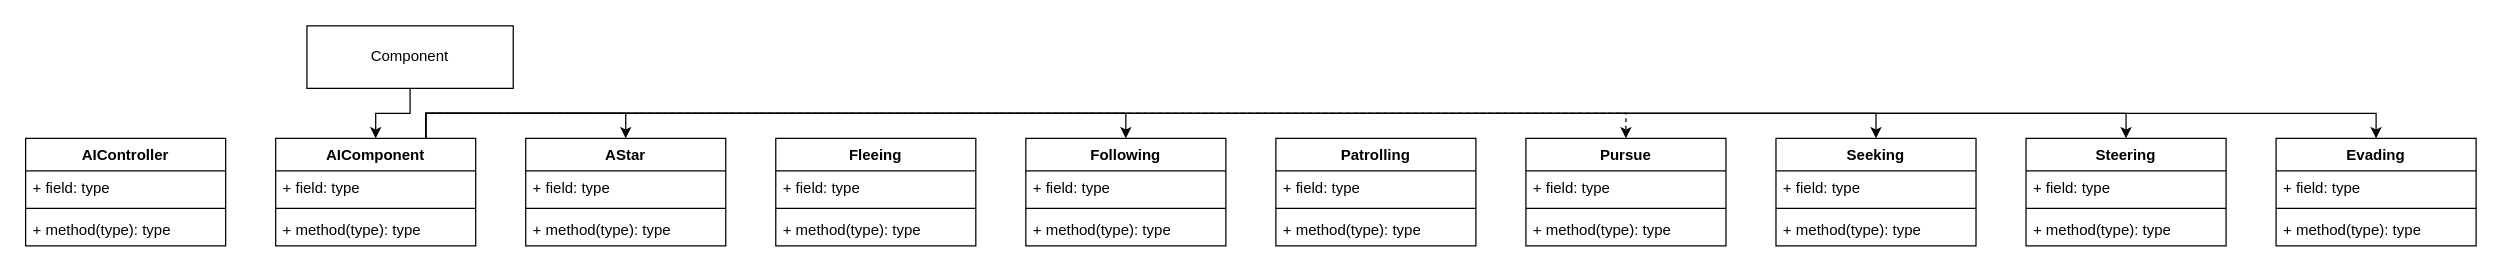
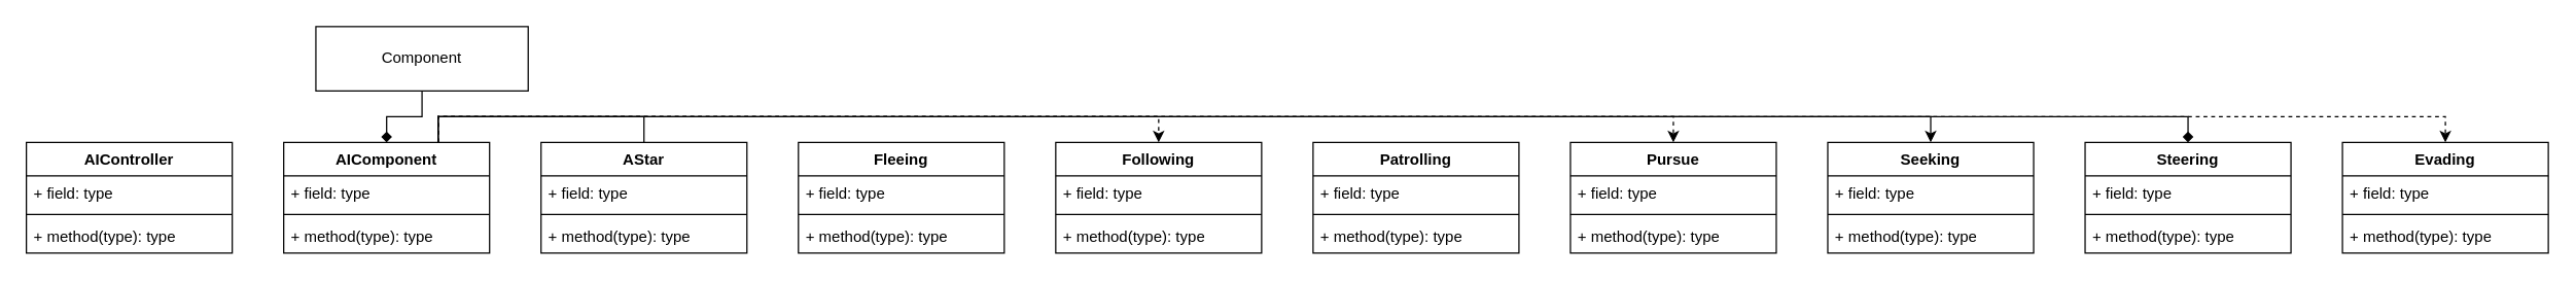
  <mxCell id="0" />
  <mxCell id="1" parent="0" />
- <mxCell id="2" style="edgeStyle=orthogonalEdgeStyle;rounded=0;orthogonalLoop=1;jettySize=auto;html=1;exitX=0.5;exitY=1;exitDx=0;exitDy=0;" edge="1" parent="1" source="3" target="14"><mxGeometry relative="1" as="geometry" /></mxCell>
+ <mxCell id="2" style="edgeStyle=orthogonalEdgeStyle;rounded=0;orthogonalLoop=1;jettySize=auto;html=1;exitX=0.5;exitY=1;exitDx=0;exitDy=0;endArrow=diamond;" edge="1" parent="1" source="3" target="14"><mxGeometry relative="1" as="geometry" /></mxCell>
  <mxCell id="3" value="Component" style="html=1;whiteSpace=wrap;" vertex="1" parent="1"><mxGeometry x="245" y="20" width="165" height="50" as="geometry" /></mxCell>
  <mxCell id="4" value="AIController" style="swimlane;fontStyle=1;align=center;verticalAlign=top;childLayout=stackLayout;horizontal=1;startSize=26;horizontalStack=0;resizeParent=1;resizeParentMax=0;resizeLast=0;collapsible=1;marginBottom=0;whiteSpace=wrap;html=1;" vertex="1" parent="1"><mxGeometry x="20" y="110" width="160" height="86" as="geometry" /></mxCell>
  <mxCell id="5" value="+ field: type" style="text;strokeColor=none;fillColor=none;align=left;verticalAlign=top;spacingLeft=4;spacingRight=4;overflow=hidden;rotatable=0;points=[[0,0.5],[1,0.5]];portConstraint=eastwest;whiteSpace=wrap;html=1;" vertex="1" parent="4"><mxGeometry y="26" width="160" height="26" as="geometry" /></mxCell>
  <mxCell id="6" value="" style="line;strokeWidth=1;fillColor=none;align=left;verticalAlign=middle;spacingTop=-1;spacingLeft=3;spacingRight=3;rotatable=0;labelPosition=right;points=[];portConstraint=eastwest;strokeColor=inherit;" vertex="1" parent="4"><mxGeometry y="52" width="160" height="8" as="geometry" /></mxCell>
  <mxCell id="7" value="+ method(type): type" style="text;strokeColor=none;fillColor=none;align=left;verticalAlign=top;spacingLeft=4;spacingRight=4;overflow=hidden;rotatable=0;points=[[0,0.5],[1,0.5]];portConstraint=eastwest;whiteSpace=wrap;html=1;" vertex="1" parent="4"><mxGeometry y="60" width="160" height="26" as="geometry" /></mxCell>
- <mxCell id="8" style="edgeStyle=orthogonalEdgeStyle;rounded=0;orthogonalLoop=1;jettySize=auto;html=1;exitX=0.75;exitY=0;exitDx=0;exitDy=0;entryX=0.5;entryY=0;entryDx=0;entryDy=0;" edge="1" parent="1" source="14" target="18"><mxGeometry relative="1" as="geometry" /></mxCell>
- <mxCell id="9" style="edgeStyle=orthogonalEdgeStyle;rounded=0;orthogonalLoop=1;jettySize=auto;html=1;exitX=0.75;exitY=0;exitDx=0;exitDy=0;entryX=0.5;entryY=0;entryDx=0;entryDy=0;" edge="1" parent="1" source="14" target="26"><mxGeometry relative="1" as="geometry" /></mxCell>
+ <mxCell id="8" style="edgeStyle=orthogonalEdgeStyle;rounded=0;orthogonalLoop=1;jettySize=auto;html=1;exitX=0.75;exitY=0;exitDx=0;exitDy=0;entryX=0.5;entryY=0;entryDx=0;entryDy=0;endArrow=none;" edge="1" parent="1" source="14" target="18"><mxGeometry relative="1" as="geometry" /></mxCell>
+ <mxCell id="9" style="edgeStyle=orthogonalEdgeStyle;rounded=0;orthogonalLoop=1;jettySize=auto;html=1;exitX=0.75;exitY=0;exitDx=0;exitDy=0;entryX=0.5;entryY=0;entryDx=0;entryDy=0;dashed=1;" edge="1" parent="1" source="14" target="26"><mxGeometry relative="1" as="geometry" /></mxCell>
  <mxCell id="10" style="edgeStyle=orthogonalEdgeStyle;rounded=0;orthogonalLoop=1;jettySize=auto;html=1;exitX=0.75;exitY=0;exitDx=0;exitDy=0;entryX=0.5;entryY=0;entryDx=0;entryDy=0;dashed=1;" edge="1" parent="1" source="14" target="34"><mxGeometry relative="1" as="geometry" /></mxCell>
  <mxCell id="11" style="edgeStyle=orthogonalEdgeStyle;rounded=0;orthogonalLoop=1;jettySize=auto;html=1;exitX=0.75;exitY=0;exitDx=0;exitDy=0;entryX=0.5;entryY=0;entryDx=0;entryDy=0;" edge="1" parent="1" source="14" target="38"><mxGeometry relative="1" as="geometry" /></mxCell>
- <mxCell id="12" style="edgeStyle=orthogonalEdgeStyle;rounded=0;orthogonalLoop=1;jettySize=auto;html=1;exitX=0.75;exitY=0;exitDx=0;exitDy=0;entryX=0.5;entryY=0;entryDx=0;entryDy=0;" edge="1" parent="1" source="14" target="42"><mxGeometry relative="1" as="geometry" /></mxCell>
- <mxCell id="13" style="edgeStyle=orthogonalEdgeStyle;rounded=0;orthogonalLoop=1;jettySize=auto;html=1;exitX=0.75;exitY=0;exitDx=0;exitDy=0;entryX=0.5;entryY=0;entryDx=0;entryDy=0;" edge="1" parent="1" source="14" target="46"><mxGeometry relative="1" as="geometry" /></mxCell>
+ <mxCell id="12" style="edgeStyle=orthogonalEdgeStyle;rounded=0;orthogonalLoop=1;jettySize=auto;html=1;exitX=0.75;exitY=0;exitDx=0;exitDy=0;entryX=0.5;entryY=0;entryDx=0;entryDy=0;endArrow=diamond;" edge="1" parent="1" source="14" target="42"><mxGeometry relative="1" as="geometry" /></mxCell>
+ <mxCell id="13" style="edgeStyle=orthogonalEdgeStyle;rounded=0;orthogonalLoop=1;jettySize=auto;html=1;exitX=0.75;exitY=0;exitDx=0;exitDy=0;entryX=0.5;entryY=0;entryDx=0;entryDy=0;dashed=1;" edge="1" parent="1" source="14" target="46"><mxGeometry relative="1" as="geometry" /></mxCell>
  <mxCell id="14" value="AIComponent" style="swimlane;fontStyle=1;align=center;verticalAlign=top;childLayout=stackLayout;horizontal=1;startSize=26;horizontalStack=0;resizeParent=1;resizeParentMax=0;resizeLast=0;collapsible=1;marginBottom=0;whiteSpace=wrap;html=1;" vertex="1" parent="1"><mxGeometry x="220" y="110" width="160" height="86" as="geometry" /></mxCell>
  <mxCell id="15" value="+ field: type" style="text;strokeColor=none;fillColor=none;align=left;verticalAlign=top;spacingLeft=4;spacingRight=4;overflow=hidden;rotatable=0;points=[[0,0.5],[1,0.5]];portConstraint=eastwest;whiteSpace=wrap;html=1;" vertex="1" parent="14"><mxGeometry y="26" width="160" height="26" as="geometry" /></mxCell>
  <mxCell id="16" value="" style="line;strokeWidth=1;fillColor=none;align=left;verticalAlign=middle;spacingTop=-1;spacingLeft=3;spacingRight=3;rotatable=0;labelPosition=right;points=[];portConstraint=eastwest;strokeColor=inherit;" vertex="1" parent="14"><mxGeometry y="52" width="160" height="8" as="geometry" /></mxCell>
  <mxCell id="17" value="+ method(type): type" style="text;strokeColor=none;fillColor=none;align=left;verticalAlign=top;spacingLeft=4;spacingRight=4;overflow=hidden;rotatable=0;points=[[0,0.5],[1,0.5]];portConstraint=eastwest;whiteSpace=wrap;html=1;" vertex="1" parent="14"><mxGeometry y="60" width="160" height="26" as="geometry" /></mxCell>
  <mxCell id="18" value="AStar" style="swimlane;fontStyle=1;align=center;verticalAlign=top;childLayout=stackLayout;horizontal=1;startSize=26;horizontalStack=0;resizeParent=1;resizeParentMax=0;resizeLast=0;collapsible=1;marginBottom=0;whiteSpace=wrap;html=1;" vertex="1" parent="1"><mxGeometry x="420" y="110" width="160" height="86" as="geometry" /></mxCell>
  <mxCell id="19" value="+ field: type" style="text;strokeColor=none;fillColor=none;align=left;verticalAlign=top;spacingLeft=4;spacingRight=4;overflow=hidden;rotatable=0;points=[[0,0.5],[1,0.5]];portConstraint=eastwest;whiteSpace=wrap;html=1;" vertex="1" parent="18"><mxGeometry y="26" width="160" height="26" as="geometry" /></mxCell>
  <mxCell id="20" value="" style="line;strokeWidth=1;fillColor=none;align=left;verticalAlign=middle;spacingTop=-1;spacingLeft=3;spacingRight=3;rotatable=0;labelPosition=right;points=[];portConstraint=eastwest;strokeColor=inherit;" vertex="1" parent="18"><mxGeometry y="52" width="160" height="8" as="geometry" /></mxCell>
  <mxCell id="21" value="+ method(type): type" style="text;strokeColor=none;fillColor=none;align=left;verticalAlign=top;spacingLeft=4;spacingRight=4;overflow=hidden;rotatable=0;points=[[0,0.5],[1,0.5]];portConstraint=eastwest;whiteSpace=wrap;html=1;" vertex="1" parent="18"><mxGeometry y="60" width="160" height="26" as="geometry" /></mxCell>
  <mxCell id="22" value="Fleeing" style="swimlane;fontStyle=1;align=center;verticalAlign=top;childLayout=stackLayout;horizontal=1;startSize=26;horizontalStack=0;resizeParent=1;resizeParentMax=0;resizeLast=0;collapsible=1;marginBottom=0;whiteSpace=wrap;html=1;" vertex="1" parent="1"><mxGeometry x="620" y="110" width="160" height="86" as="geometry" /></mxCell>
  <mxCell id="23" value="+ field: type" style="text;strokeColor=none;fillColor=none;align=left;verticalAlign=top;spacingLeft=4;spacingRight=4;overflow=hidden;rotatable=0;points=[[0,0.5],[1,0.5]];portConstraint=eastwest;whiteSpace=wrap;html=1;" vertex="1" parent="22"><mxGeometry y="26" width="160" height="26" as="geometry" /></mxCell>
  <mxCell id="24" value="" style="line;strokeWidth=1;fillColor=none;align=left;verticalAlign=middle;spacingTop=-1;spacingLeft=3;spacingRight=3;rotatable=0;labelPosition=right;points=[];portConstraint=eastwest;strokeColor=inherit;" vertex="1" parent="22"><mxGeometry y="52" width="160" height="8" as="geometry" /></mxCell>
  <mxCell id="25" value="+ method(type): type" style="text;strokeColor=none;fillColor=none;align=left;verticalAlign=top;spacingLeft=4;spacingRight=4;overflow=hidden;rotatable=0;points=[[0,0.5],[1,0.5]];portConstraint=eastwest;whiteSpace=wrap;html=1;" vertex="1" parent="22"><mxGeometry y="60" width="160" height="26" as="geometry" /></mxCell>
  <mxCell id="26" value="Following" style="swimlane;fontStyle=1;align=center;verticalAlign=top;childLayout=stackLayout;horizontal=1;startSize=26;horizontalStack=0;resizeParent=1;resizeParentMax=0;resizeLast=0;collapsible=1;marginBottom=0;whiteSpace=wrap;html=1;" vertex="1" parent="1"><mxGeometry x="820" y="110" width="160" height="86" as="geometry" /></mxCell>
  <mxCell id="27" value="+ field: type" style="text;strokeColor=none;fillColor=none;align=left;verticalAlign=top;spacingLeft=4;spacingRight=4;overflow=hidden;rotatable=0;points=[[0,0.5],[1,0.5]];portConstraint=eastwest;whiteSpace=wrap;html=1;" vertex="1" parent="26"><mxGeometry y="26" width="160" height="26" as="geometry" /></mxCell>
  <mxCell id="28" value="" style="line;strokeWidth=1;fillColor=none;align=left;verticalAlign=middle;spacingTop=-1;spacingLeft=3;spacingRight=3;rotatable=0;labelPosition=right;points=[];portConstraint=eastwest;strokeColor=inherit;" vertex="1" parent="26"><mxGeometry y="52" width="160" height="8" as="geometry" /></mxCell>
  <mxCell id="29" value="+ method(type): type" style="text;strokeColor=none;fillColor=none;align=left;verticalAlign=top;spacingLeft=4;spacingRight=4;overflow=hidden;rotatable=0;points=[[0,0.5],[1,0.5]];portConstraint=eastwest;whiteSpace=wrap;html=1;" vertex="1" parent="26"><mxGeometry y="60" width="160" height="26" as="geometry" /></mxCell>
  <mxCell id="30" value="Patrolling" style="swimlane;fontStyle=1;align=center;verticalAlign=top;childLayout=stackLayout;horizontal=1;startSize=26;horizontalStack=0;resizeParent=1;resizeParentMax=0;resizeLast=0;collapsible=1;marginBottom=0;whiteSpace=wrap;html=1;" vertex="1" parent="1"><mxGeometry x="1020" y="110" width="160" height="86" as="geometry" /></mxCell>
  <mxCell id="31" value="+ field: type" style="text;strokeColor=none;fillColor=none;align=left;verticalAlign=top;spacingLeft=4;spacingRight=4;overflow=hidden;rotatable=0;points=[[0,0.5],[1,0.5]];portConstraint=eastwest;whiteSpace=wrap;html=1;" vertex="1" parent="30"><mxGeometry y="26" width="160" height="26" as="geometry" /></mxCell>
  <mxCell id="32" value="" style="line;strokeWidth=1;fillColor=none;align=left;verticalAlign=middle;spacingTop=-1;spacingLeft=3;spacingRight=3;rotatable=0;labelPosition=right;points=[];portConstraint=eastwest;strokeColor=inherit;" vertex="1" parent="30"><mxGeometry y="52" width="160" height="8" as="geometry" /></mxCell>
  <mxCell id="33" value="+ method(type): type" style="text;strokeColor=none;fillColor=none;align=left;verticalAlign=top;spacingLeft=4;spacingRight=4;overflow=hidden;rotatable=0;points=[[0,0.5],[1,0.5]];portConstraint=eastwest;whiteSpace=wrap;html=1;" vertex="1" parent="30"><mxGeometry y="60" width="160" height="26" as="geometry" /></mxCell>
  <mxCell id="34" value="Pursue" style="swimlane;fontStyle=1;align=center;verticalAlign=top;childLayout=stackLayout;horizontal=1;startSize=26;horizontalStack=0;resizeParent=1;resizeParentMax=0;resizeLast=0;collapsible=1;marginBottom=0;whiteSpace=wrap;html=1;" vertex="1" parent="1"><mxGeometry x="1220" y="110" width="160" height="86" as="geometry" /></mxCell>
  <mxCell id="35" value="+ field: type" style="text;strokeColor=none;fillColor=none;align=left;verticalAlign=top;spacingLeft=4;spacingRight=4;overflow=hidden;rotatable=0;points=[[0,0.5],[1,0.5]];portConstraint=eastwest;whiteSpace=wrap;html=1;" vertex="1" parent="34"><mxGeometry y="26" width="160" height="26" as="geometry" /></mxCell>
  <mxCell id="36" value="" style="line;strokeWidth=1;fillColor=none;align=left;verticalAlign=middle;spacingTop=-1;spacingLeft=3;spacingRight=3;rotatable=0;labelPosition=right;points=[];portConstraint=eastwest;strokeColor=inherit;" vertex="1" parent="34"><mxGeometry y="52" width="160" height="8" as="geometry" /></mxCell>
  <mxCell id="37" value="+ method(type): type" style="text;strokeColor=none;fillColor=none;align=left;verticalAlign=top;spacingLeft=4;spacingRight=4;overflow=hidden;rotatable=0;points=[[0,0.5],[1,0.5]];portConstraint=eastwest;whiteSpace=wrap;html=1;" vertex="1" parent="34"><mxGeometry y="60" width="160" height="26" as="geometry" /></mxCell>
  <mxCell id="38" value="Seeking" style="swimlane;fontStyle=1;align=center;verticalAlign=top;childLayout=stackLayout;horizontal=1;startSize=26;horizontalStack=0;resizeParent=1;resizeParentMax=0;resizeLast=0;collapsible=1;marginBottom=0;whiteSpace=wrap;html=1;" vertex="1" parent="1"><mxGeometry x="1420" y="110" width="160" height="86" as="geometry" /></mxCell>
  <mxCell id="39" value="+ field: type" style="text;strokeColor=none;fillColor=none;align=left;verticalAlign=top;spacingLeft=4;spacingRight=4;overflow=hidden;rotatable=0;points=[[0,0.5],[1,0.5]];portConstraint=eastwest;whiteSpace=wrap;html=1;" vertex="1" parent="38"><mxGeometry y="26" width="160" height="26" as="geometry" /></mxCell>
  <mxCell id="40" value="" style="line;strokeWidth=1;fillColor=none;align=left;verticalAlign=middle;spacingTop=-1;spacingLeft=3;spacingRight=3;rotatable=0;labelPosition=right;points=[];portConstraint=eastwest;strokeColor=inherit;" vertex="1" parent="38"><mxGeometry y="52" width="160" height="8" as="geometry" /></mxCell>
  <mxCell id="41" value="+ method(type): type" style="text;strokeColor=none;fillColor=none;align=left;verticalAlign=top;spacingLeft=4;spacingRight=4;overflow=hidden;rotatable=0;points=[[0,0.5],[1,0.5]];portConstraint=eastwest;whiteSpace=wrap;html=1;" vertex="1" parent="38"><mxGeometry y="60" width="160" height="26" as="geometry" /></mxCell>
  <mxCell id="42" value="Steering" style="swimlane;fontStyle=1;align=center;verticalAlign=top;childLayout=stackLayout;horizontal=1;startSize=26;horizontalStack=0;resizeParent=1;resizeParentMax=0;resizeLast=0;collapsible=1;marginBottom=0;whiteSpace=wrap;html=1;" vertex="1" parent="1"><mxGeometry x="1620" y="110" width="160" height="86" as="geometry" /></mxCell>
  <mxCell id="43" value="+ field: type" style="text;strokeColor=none;fillColor=none;align=left;verticalAlign=top;spacingLeft=4;spacingRight=4;overflow=hidden;rotatable=0;points=[[0,0.5],[1,0.5]];portConstraint=eastwest;whiteSpace=wrap;html=1;" vertex="1" parent="42"><mxGeometry y="26" width="160" height="26" as="geometry" /></mxCell>
  <mxCell id="44" value="" style="line;strokeWidth=1;fillColor=none;align=left;verticalAlign=middle;spacingTop=-1;spacingLeft=3;spacingRight=3;rotatable=0;labelPosition=right;points=[];portConstraint=eastwest;strokeColor=inherit;" vertex="1" parent="42"><mxGeometry y="52" width="160" height="8" as="geometry" /></mxCell>
  <mxCell id="45" value="+ method(type): type" style="text;strokeColor=none;fillColor=none;align=left;verticalAlign=top;spacingLeft=4;spacingRight=4;overflow=hidden;rotatable=0;points=[[0,0.5],[1,0.5]];portConstraint=eastwest;whiteSpace=wrap;html=1;" vertex="1" parent="42"><mxGeometry y="60" width="160" height="26" as="geometry" /></mxCell>
  <mxCell id="46" value="Evading" style="swimlane;fontStyle=1;align=center;verticalAlign=top;childLayout=stackLayout;horizontal=1;startSize=26;horizontalStack=0;resizeParent=1;resizeParentMax=0;resizeLast=0;collapsible=1;marginBottom=0;whiteSpace=wrap;html=1;" vertex="1" parent="1"><mxGeometry x="1820" y="110" width="160" height="86" as="geometry" /></mxCell>
  <mxCell id="47" value="+ field: type" style="text;strokeColor=none;fillColor=none;align=left;verticalAlign=top;spacingLeft=4;spacingRight=4;overflow=hidden;rotatable=0;points=[[0,0.5],[1,0.5]];portConstraint=eastwest;whiteSpace=wrap;html=1;" vertex="1" parent="46"><mxGeometry y="26" width="160" height="26" as="geometry" /></mxCell>
  <mxCell id="48" value="" style="line;strokeWidth=1;fillColor=none;align=left;verticalAlign=middle;spacingTop=-1;spacingLeft=3;spacingRight=3;rotatable=0;labelPosition=right;points=[];portConstraint=eastwest;strokeColor=inherit;" vertex="1" parent="46"><mxGeometry y="52" width="160" height="8" as="geometry" /></mxCell>
  <mxCell id="49" value="+ method(type): type" style="text;strokeColor=none;fillColor=none;align=left;verticalAlign=top;spacingLeft=4;spacingRight=4;overflow=hidden;rotatable=0;points=[[0,0.5],[1,0.5]];portConstraint=eastwest;whiteSpace=wrap;html=1;" vertex="1" parent="46"><mxGeometry y="60" width="160" height="26" as="geometry" /></mxCell>
